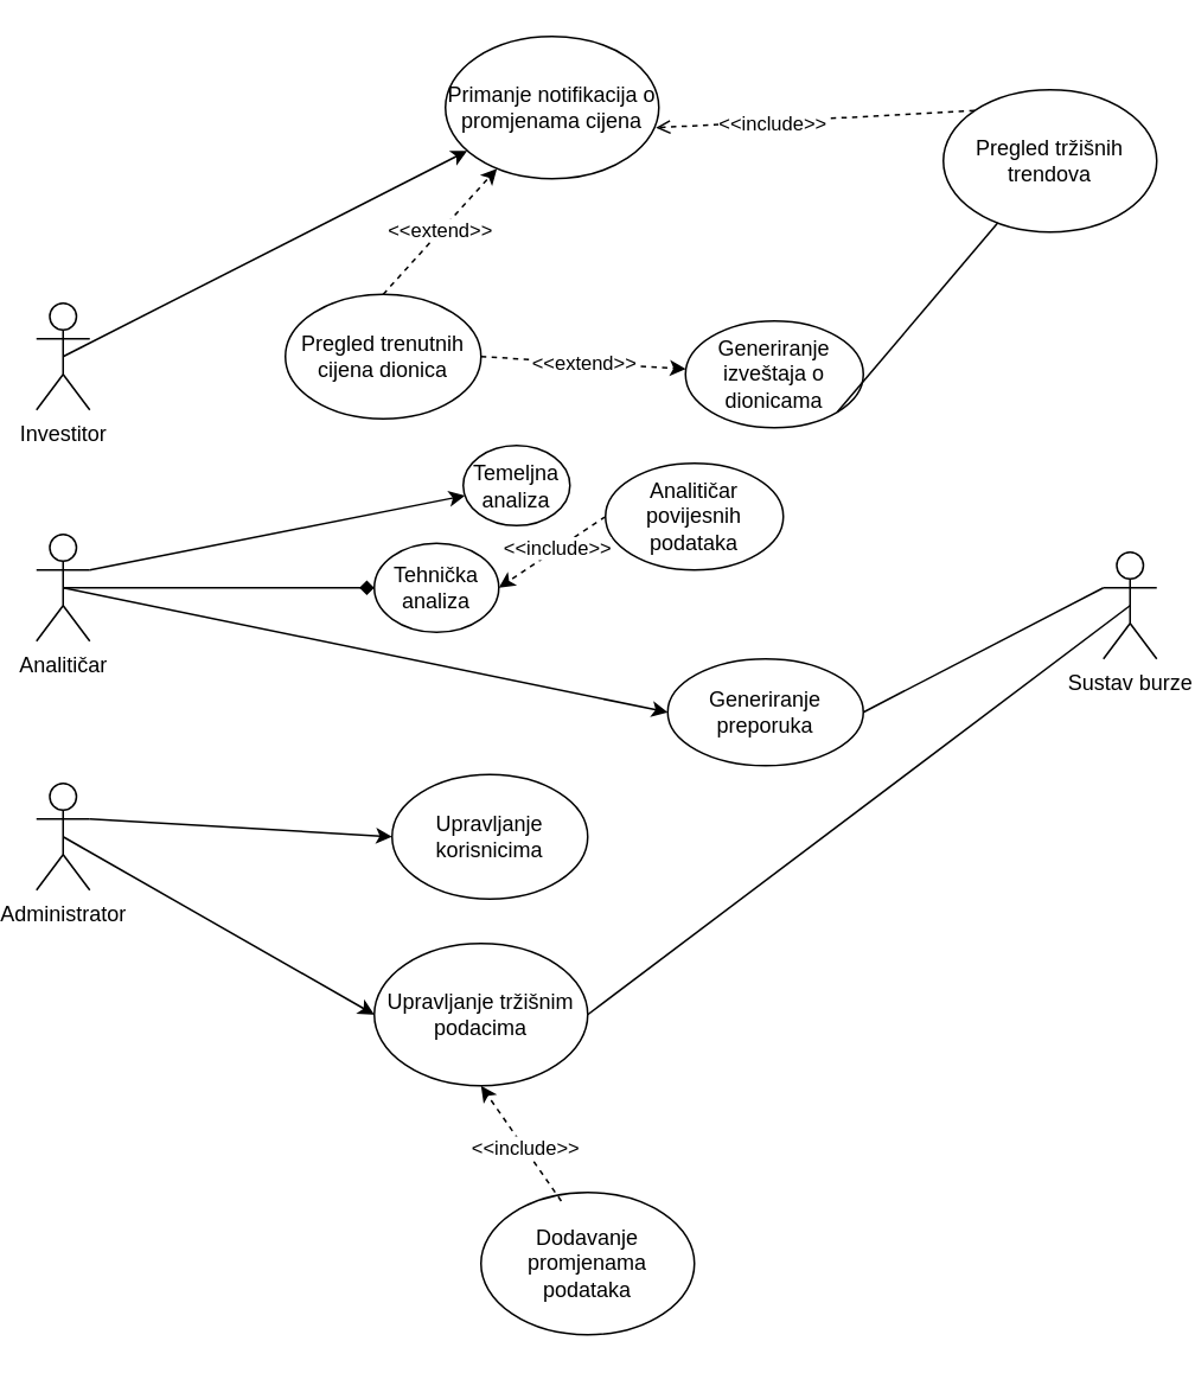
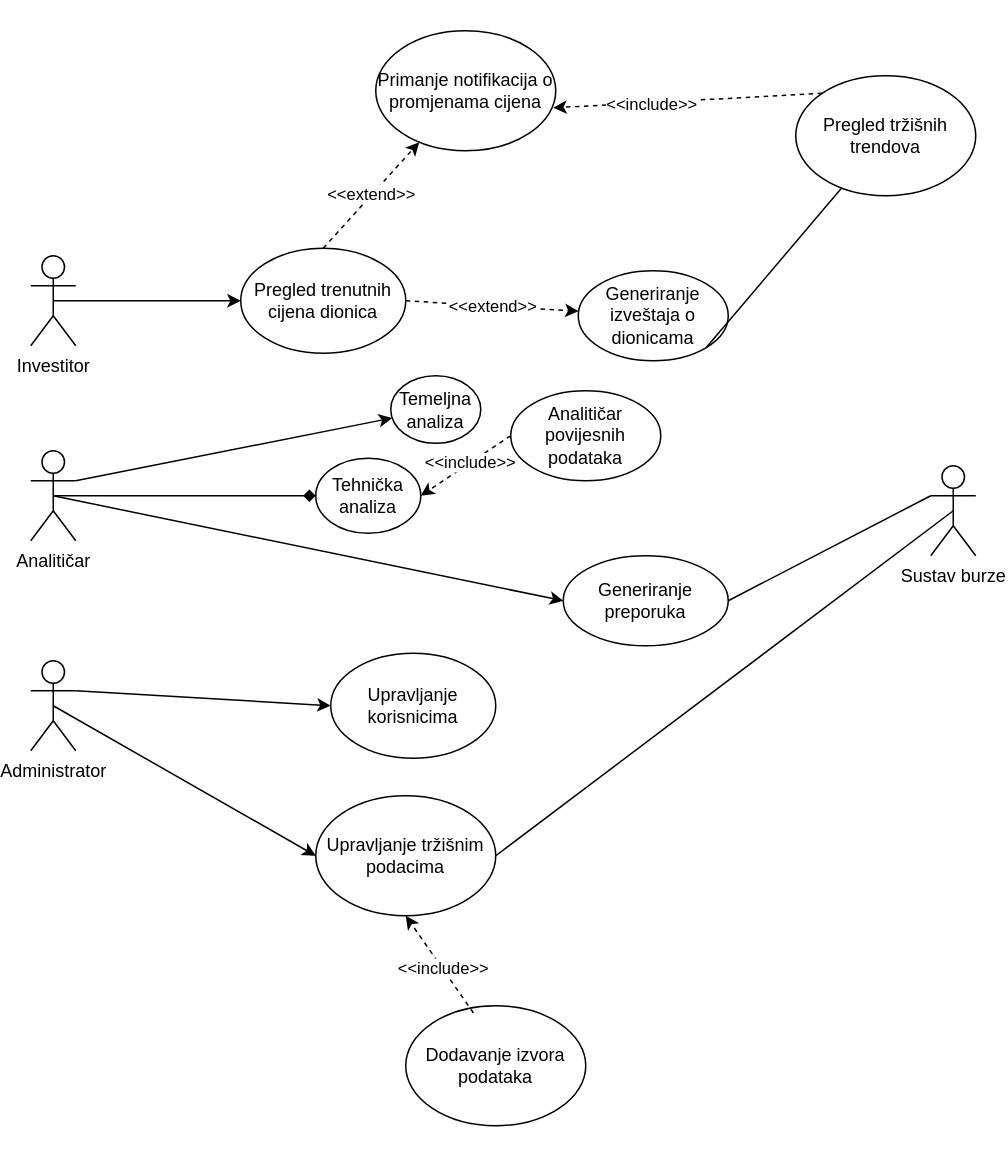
  <mxCell id="0" />
  <mxCell id="1" parent="0" />
  <mxCell id="2" value="&lt;div&gt;Investitor&lt;/div&gt;" style="shape=umlActor;verticalLabelPosition=bottom;verticalAlign=top;html=1;outlineConnect=0;" parent="1" vertex="1"><mxGeometry x="20" y="170" width="30" height="60" as="geometry" /></mxCell>
  <mxCell id="3" value="Analitičar&lt;div&gt;&lt;br&gt;&lt;/div&gt;" style="shape=umlActor;verticalLabelPosition=bottom;verticalAlign=top;html=1;outlineConnect=0;" parent="1" vertex="1"><mxGeometry x="20" y="300" width="30" height="60" as="geometry" /></mxCell>
  <mxCell id="4" value="&lt;div&gt;Administrator&lt;/div&gt;" style="shape=umlActor;verticalLabelPosition=bottom;verticalAlign=top;html=1;outlineConnect=0;" parent="1" vertex="1"><mxGeometry x="20" y="440" width="30" height="60" as="geometry" /></mxCell>
  <mxCell id="5" value="Sustav burze" style="shape=umlActor;verticalLabelPosition=bottom;verticalAlign=top;html=1;outlineConnect=0;" parent="1" vertex="1"><mxGeometry x="620" y="310" width="30" height="60" as="geometry" /></mxCell>
  <mxCell id="6" value="Pregled trenutnih cijena dionica" style="ellipse;whiteSpace=wrap;html=1;" parent="1" vertex="1"><mxGeometry x="160" y="165" width="110" height="70" as="geometry" /></mxCell>
- <mxCell id="7" value="" style="endArrow=classic;html=1;rounded=0;exitX=0.5;exitY=0.5;exitDx=0;exitDy=0;exitPerimeter=0;" parent="1" source="2" target="10" edge="1"><mxGeometry width="50" height="50" relative="1" as="geometry"><mxPoint x="140" y="260" as="sourcePoint" /><mxPoint x="190" y="210" as="targetPoint" /></mxGeometry></mxCell>
- <mxCell id="8" value="&amp;lt;&amp;lt;include&amp;gt;&amp;gt;" style="endArrow=open;html=1;rounded=0;dashed=1;exitX=0;exitY=0;exitDx=0;exitDy=0;entryX=0.986;entryY=0.642;entryDx=0;entryDy=0;entryPerimeter=0;" parent="1" source="9" target="10" edge="1"><mxGeometry x="0.27" y="1" width="50" height="50" relative="1" as="geometry"><mxPoint x="310" y="100" as="sourcePoint" /><mxPoint x="390" y="110" as="targetPoint" /><mxPoint as="offset" /></mxGeometry></mxCell>
+ <mxCell id="7" value="" style="endArrow=classic;html=1;rounded=0;entryX=0;entryY=0.5;entryDx=0;entryDy=0;exitX=0.5;exitY=0.5;exitDx=0;exitDy=0;exitPerimeter=0;" parent="1" source="2" target="6" edge="1"><mxGeometry width="50" height="50" relative="1" as="geometry"><mxPoint x="140" y="260" as="sourcePoint" /><mxPoint x="190" y="210" as="targetPoint" /></mxGeometry></mxCell>
+ <mxCell id="8" value="&amp;lt;&amp;lt;include&amp;gt;&amp;gt;" style="endArrow=classic;html=1;rounded=0;dashed=1;exitX=0;exitY=0;exitDx=0;exitDy=0;entryX=0.986;entryY=0.642;entryDx=0;entryDy=0;entryPerimeter=0;" parent="1" source="9" target="10" edge="1"><mxGeometry x="0.27" y="1" width="50" height="50" relative="1" as="geometry"><mxPoint x="310" y="100" as="sourcePoint" /><mxPoint x="390" y="110" as="targetPoint" /><mxPoint as="offset" /></mxGeometry></mxCell>
  <mxCell id="9" value="Pregled tržišnih trendova" style="ellipse;whiteSpace=wrap;html=1;" parent="1" vertex="1"><mxGeometry x="530" y="50" width="120" height="80" as="geometry" /></mxCell>
  <mxCell id="10" value="Primanje notifikacija o promjenama cijena" style="ellipse;whiteSpace=wrap;html=1;" parent="1" vertex="1"><mxGeometry x="250" y="20" width="120" height="80" as="geometry" /></mxCell>
  <mxCell id="11" value="&amp;lt;&amp;lt;extend&amp;gt;&amp;gt;" style="endArrow=classic;html=1;rounded=0;exitX=0.5;exitY=0;exitDx=0;exitDy=0;dashed=1;" parent="1" source="6" target="10" edge="1"><mxGeometry width="50" height="50" relative="1" as="geometry"><mxPoint x="290" y="370" as="sourcePoint" /><mxPoint x="340" y="320" as="targetPoint" /></mxGeometry></mxCell>
  <mxCell id="12" value="&amp;lt;&amp;lt;extend&amp;gt;&amp;gt;" style="endArrow=classic;html=1;rounded=0;exitX=1;exitY=0.5;exitDx=0;exitDy=0;dashed=1;" parent="1" source="6" target="13" edge="1"><mxGeometry width="50" height="50" relative="1" as="geometry"><mxPoint x="290" y="370" as="sourcePoint" /><mxPoint x="380" y="200" as="targetPoint" /></mxGeometry></mxCell>
  <mxCell id="13" value="Generiranje izveštaja o dionicama" style="ellipse;whiteSpace=wrap;html=1;" parent="1" vertex="1"><mxGeometry x="385" y="180" width="100" height="60" as="geometry" /></mxCell>
  <mxCell id="14" value="" style="endArrow=none;html=1;rounded=0;exitX=1;exitY=1;exitDx=0;exitDy=0;" parent="1" source="13" target="9" edge="1"><mxGeometry width="50" height="50" relative="1" as="geometry"><mxPoint x="290" y="370" as="sourcePoint" /><mxPoint x="340" y="320" as="targetPoint" /></mxGeometry></mxCell>
  <mxCell id="15" value="" style="endArrow=diamond;html=1;rounded=0;exitX=0.5;exitY=0.5;exitDx=0;exitDy=0;exitPerimeter=0;" parent="1" source="3" target="16" edge="1"><mxGeometry width="50" height="50" relative="1" as="geometry"><mxPoint x="290" y="370" as="sourcePoint" /><mxPoint x="190" y="330" as="targetPoint" /></mxGeometry></mxCell>
  <mxCell id="16" value="Tehnička analiza" style="ellipse;whiteSpace=wrap;html=1;" parent="1" vertex="1"><mxGeometry x="210" y="305" width="70" height="50" as="geometry" /></mxCell>
  <mxCell id="17" value="Generiranje preporuka" style="ellipse;whiteSpace=wrap;html=1;" parent="1" vertex="1"><mxGeometry x="375" y="370" width="110" height="60" as="geometry" /></mxCell>
  <mxCell id="18" value="" style="endArrow=classic;html=1;rounded=0;entryX=0;entryY=0.5;entryDx=0;entryDy=0;exitX=0.5;exitY=0.5;exitDx=0;exitDy=0;exitPerimeter=0;" parent="1" source="3" target="17" edge="1"><mxGeometry width="50" height="50" relative="1" as="geometry"><mxPoint x="290" y="370" as="sourcePoint" /><mxPoint x="340" y="320" as="targetPoint" /></mxGeometry></mxCell>
  <mxCell id="19" value="" style="endArrow=none;html=1;rounded=0;entryX=0;entryY=0.333;entryDx=0;entryDy=0;entryPerimeter=0;exitX=1;exitY=0.5;exitDx=0;exitDy=0;" parent="1" source="17" target="5" edge="1"><mxGeometry width="50" height="50" relative="1" as="geometry"><mxPoint x="290" y="370" as="sourcePoint" /><mxPoint x="340" y="320" as="targetPoint" /></mxGeometry></mxCell>
  <mxCell id="20" value="Analitičar povijesnih podataka" style="ellipse;whiteSpace=wrap;html=1;" parent="1" vertex="1"><mxGeometry x="340" y="260" width="100" height="60" as="geometry" /></mxCell>
  <mxCell id="21" value="&amp;lt;&amp;lt;include&amp;gt;&amp;gt;" style="endArrow=classic;html=1;rounded=0;dashed=1;exitX=0;exitY=0.5;exitDx=0;exitDy=0;entryX=1;entryY=0.5;entryDx=0;entryDy=0;" parent="1" source="20" target="16" edge="1"><mxGeometry x="-0.091" width="50" height="50" relative="1" as="geometry"><mxPoint x="630" y="541" as="sourcePoint" /><mxPoint x="510" y="510" as="targetPoint" /><mxPoint as="offset" /></mxGeometry></mxCell>
  <mxCell id="22" value="Upravljanje korisnicima" style="ellipse;whiteSpace=wrap;html=1;" parent="1" vertex="1"><mxGeometry x="220" y="435" width="110" height="70" as="geometry" /></mxCell>
  <mxCell id="23" value="" style="endArrow=classic;html=1;rounded=0;exitX=1;exitY=0.333;exitDx=0;exitDy=0;exitPerimeter=0;entryX=0;entryY=0.5;entryDx=0;entryDy=0;" parent="1" source="4" target="22" edge="1"><mxGeometry width="50" height="50" relative="1" as="geometry"><mxPoint x="290" y="370" as="sourcePoint" /><mxPoint x="340" y="320" as="targetPoint" /></mxGeometry></mxCell>
  <mxCell id="24" value="Upravljanje tržišnim podacima" style="ellipse;whiteSpace=wrap;html=1;" parent="1" vertex="1"><mxGeometry x="210" y="530" width="120" height="80" as="geometry" /></mxCell>
  <mxCell id="25" value="" style="endArrow=classic;html=1;rounded=0;exitX=0.5;exitY=0.5;exitDx=0;exitDy=0;exitPerimeter=0;entryX=0;entryY=0.5;entryDx=0;entryDy=0;" parent="1" source="4" target="24" edge="1"><mxGeometry width="50" height="50" relative="1" as="geometry"><mxPoint x="90" y="560" as="sourcePoint" /><mxPoint x="140" y="510" as="targetPoint" /></mxGeometry></mxCell>
  <mxCell id="26" value="" style="endArrow=none;html=1;rounded=0;entryX=0.5;entryY=0.5;entryDx=0;entryDy=0;entryPerimeter=0;exitX=1;exitY=0.5;exitDx=0;exitDy=0;" parent="1" source="24" target="5" edge="1"><mxGeometry width="50" height="50" relative="1" as="geometry"><mxPoint x="290" y="370" as="sourcePoint" /><mxPoint x="340" y="320" as="targetPoint" /></mxGeometry></mxCell>
  <mxCell id="27" value="" style="endArrow=classic;html=1;rounded=0;exitX=1;exitY=0.333;exitDx=0;exitDy=0;exitPerimeter=0;" parent="1" source="3" target="28" edge="1"><mxGeometry width="50" height="50" relative="1" as="geometry"><mxPoint x="290" y="370" as="sourcePoint" /><mxPoint x="220" y="280" as="targetPoint" /></mxGeometry></mxCell>
  <mxCell id="28" value="Temeljna analiza" style="ellipse;whiteSpace=wrap;html=1;" parent="1" vertex="1"><mxGeometry x="260" y="250" width="60" height="45" as="geometry" /></mxCell>
- <mxCell id="29" value="Dodavanje promjenama podataka" style="ellipse;whiteSpace=wrap;html=1;" vertex="1" parent="1"><mxGeometry x="270" y="670" width="120" height="80" as="geometry" /></mxCell>
+ <mxCell id="29" value="Dodavanje izvora podataka" style="ellipse;whiteSpace=wrap;html=1;" vertex="1" parent="1"><mxGeometry x="270" y="670" width="120" height="80" as="geometry" /></mxCell>
  <mxCell id="30" value="&amp;lt;&amp;lt;include&amp;gt;&amp;gt;" style="endArrow=classic;html=1;rounded=0;dashed=1;exitX=0.376;exitY=0.06;exitDx=0;exitDy=0;entryX=0.5;entryY=1;entryDx=0;entryDy=0;exitPerimeter=0;" edge="1" parent="1" source="29" target="24"><mxGeometry x="-0.091" width="50" height="50" relative="1" as="geometry"><mxPoint x="370" y="700" as="sourcePoint" /><mxPoint x="480" y="640" as="targetPoint" /><mxPoint as="offset" /></mxGeometry></mxCell>
